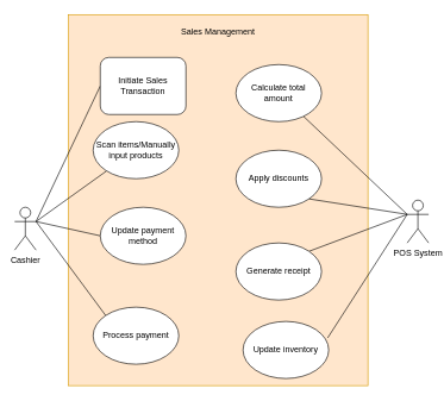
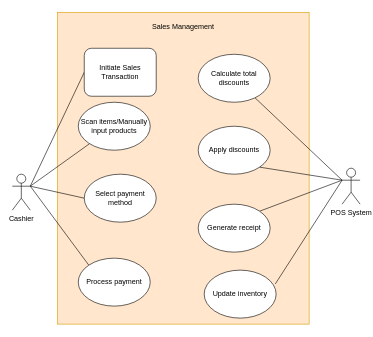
  <mxCell id="0" />
  <mxCell id="1" parent="0" />
  <mxCell id="2" value="" style="rounded=0;whiteSpace=wrap;html=1;fillColor=#ffe6cc;strokeColor=#d79b00;" vertex="1" parent="1"><mxGeometry x="95" y="20" width="420" height="520" as="geometry" /></mxCell>
  <mxCell id="3" style="edgeStyle=none;rounded=0;orthogonalLoop=1;jettySize=auto;html=1;exitX=1;exitY=0.333;exitDx=0;exitDy=0;exitPerimeter=0;entryX=0;entryY=0.5;entryDx=0;entryDy=0;endArrow=none;endFill=0;" edge="1" parent="1" source="7" target="11"><mxGeometry relative="1" as="geometry" /></mxCell>
  <mxCell id="4" style="edgeStyle=none;rounded=0;orthogonalLoop=1;jettySize=auto;html=1;exitX=1;exitY=0.333;exitDx=0;exitDy=0;exitPerimeter=0;endArrow=none;endFill=0;" edge="1" parent="1" source="7" target="12"><mxGeometry relative="1" as="geometry" /></mxCell>
  <mxCell id="5" style="edgeStyle=none;rounded=0;orthogonalLoop=1;jettySize=auto;html=1;exitX=1;exitY=0.333;exitDx=0;exitDy=0;exitPerimeter=0;entryX=0;entryY=0.5;entryDx=0;entryDy=0;endArrow=none;endFill=0;" edge="1" parent="1" source="7" target="13"><mxGeometry relative="1" as="geometry" /></mxCell>
  <mxCell id="6" style="edgeStyle=none;rounded=0;orthogonalLoop=1;jettySize=auto;html=1;exitX=1;exitY=0.333;exitDx=0;exitDy=0;exitPerimeter=0;entryX=0;entryY=0;entryDx=0;entryDy=0;endArrow=none;endFill=0;" edge="1" parent="1" source="7" target="14"><mxGeometry relative="1" as="geometry" /></mxCell>
  <mxCell id="7" value="Cashier" style="shape=umlActor;verticalLabelPosition=bottom;verticalAlign=top;html=1;outlineConnect=0;" vertex="1" parent="1"><mxGeometry x="20" y="290" width="30" height="60" as="geometry" /></mxCell>
  <mxCell id="8" style="edgeStyle=none;rounded=0;orthogonalLoop=1;jettySize=auto;html=1;exitX=0;exitY=0.333;exitDx=0;exitDy=0;exitPerimeter=0;endArrow=none;endFill=0;" edge="1" parent="1" source="10" target="17"><mxGeometry relative="1" as="geometry" /></mxCell>
  <mxCell id="9" style="edgeStyle=none;rounded=0;orthogonalLoop=1;jettySize=auto;html=1;exitX=0;exitY=0.333;exitDx=0;exitDy=0;exitPerimeter=0;entryX=1;entryY=0;entryDx=0;entryDy=0;endArrow=none;endFill=0;" edge="1" parent="1" source="10" target="15"><mxGeometry relative="1" as="geometry" /></mxCell>
  <mxCell id="10" value="POS System" style="shape=umlActor;verticalLabelPosition=bottom;verticalAlign=top;html=1;outlineConnect=0;" vertex="1" parent="1"><mxGeometry x="570" y="280" width="30" height="60" as="geometry" /></mxCell>
  <mxCell id="11" value="Initiate Sales Transaction" style="whiteSpace=wrap;html=1;rounded=1;" vertex="1" parent="1"><mxGeometry x="140" y="80" width="120" height="80" as="geometry" /></mxCell>
  <mxCell id="12" value="Scan items/Manually input products" style="ellipse;whiteSpace=wrap;html=1;" vertex="1" parent="1"><mxGeometry x="130" y="170" width="120" height="80" as="geometry" /></mxCell>
- <mxCell id="13" value="Update payment method" style="ellipse;whiteSpace=wrap;html=1;" vertex="1" parent="1"><mxGeometry x="140" y="290" width="120" height="80" as="geometry" /></mxCell>
+ <mxCell id="13" value="Select payment method" style="ellipse;whiteSpace=wrap;html=1;" vertex="1" parent="1"><mxGeometry x="140" y="290" width="120" height="80" as="geometry" /></mxCell>
  <mxCell id="14" value="Process payment" style="ellipse;whiteSpace=wrap;html=1;" vertex="1" parent="1"><mxGeometry x="130" y="430" width="120" height="80" as="geometry" /></mxCell>
  <mxCell id="15" value="Generate receipt" style="ellipse;whiteSpace=wrap;html=1;" vertex="1" parent="1"><mxGeometry x="330" y="340" width="120" height="80" as="geometry" /></mxCell>
  <mxCell id="16" value="Apply discounts" style="ellipse;whiteSpace=wrap;html=1;" vertex="1" parent="1"><mxGeometry x="330" y="210" width="120" height="80" as="geometry" /></mxCell>
- <mxCell id="17" value="Calculate total amount" style="ellipse;whiteSpace=wrap;html=1;" vertex="1" parent="1"><mxGeometry x="330" y="90" width="120" height="80" as="geometry" /></mxCell>
+ <mxCell id="17" value="Calculate total discounts" style="ellipse;whiteSpace=wrap;html=1;" vertex="1" parent="1"><mxGeometry x="330" y="90" width="120" height="80" as="geometry" /></mxCell>
  <mxCell id="18" value="Update inventory" style="ellipse;whiteSpace=wrap;html=1;" vertex="1" parent="1"><mxGeometry x="340" y="450" width="120" height="80" as="geometry" /></mxCell>
  <mxCell id="19" style="edgeStyle=none;rounded=0;orthogonalLoop=1;jettySize=auto;html=1;exitX=0;exitY=0.333;exitDx=0;exitDy=0;exitPerimeter=0;entryX=1;entryY=1;entryDx=0;entryDy=0;endArrow=none;endFill=0;" edge="1" parent="1" source="10" target="16"><mxGeometry relative="1" as="geometry" /></mxCell>
  <mxCell id="20" style="edgeStyle=none;rounded=0;orthogonalLoop=1;jettySize=auto;html=1;exitX=0;exitY=0.333;exitDx=0;exitDy=0;exitPerimeter=0;entryX=0.988;entryY=0.288;entryDx=0;entryDy=0;entryPerimeter=0;endArrow=none;endFill=0;" edge="1" parent="1" source="10" target="18"><mxGeometry relative="1" as="geometry" /></mxCell>
  <mxCell id="21" value="Sales Management" style="text;html=1;align=center;verticalAlign=middle;whiteSpace=wrap;rounded=0;" vertex="1" parent="1"><mxGeometry x="240" y="30" width="130" height="30" as="geometry" /></mxCell>
